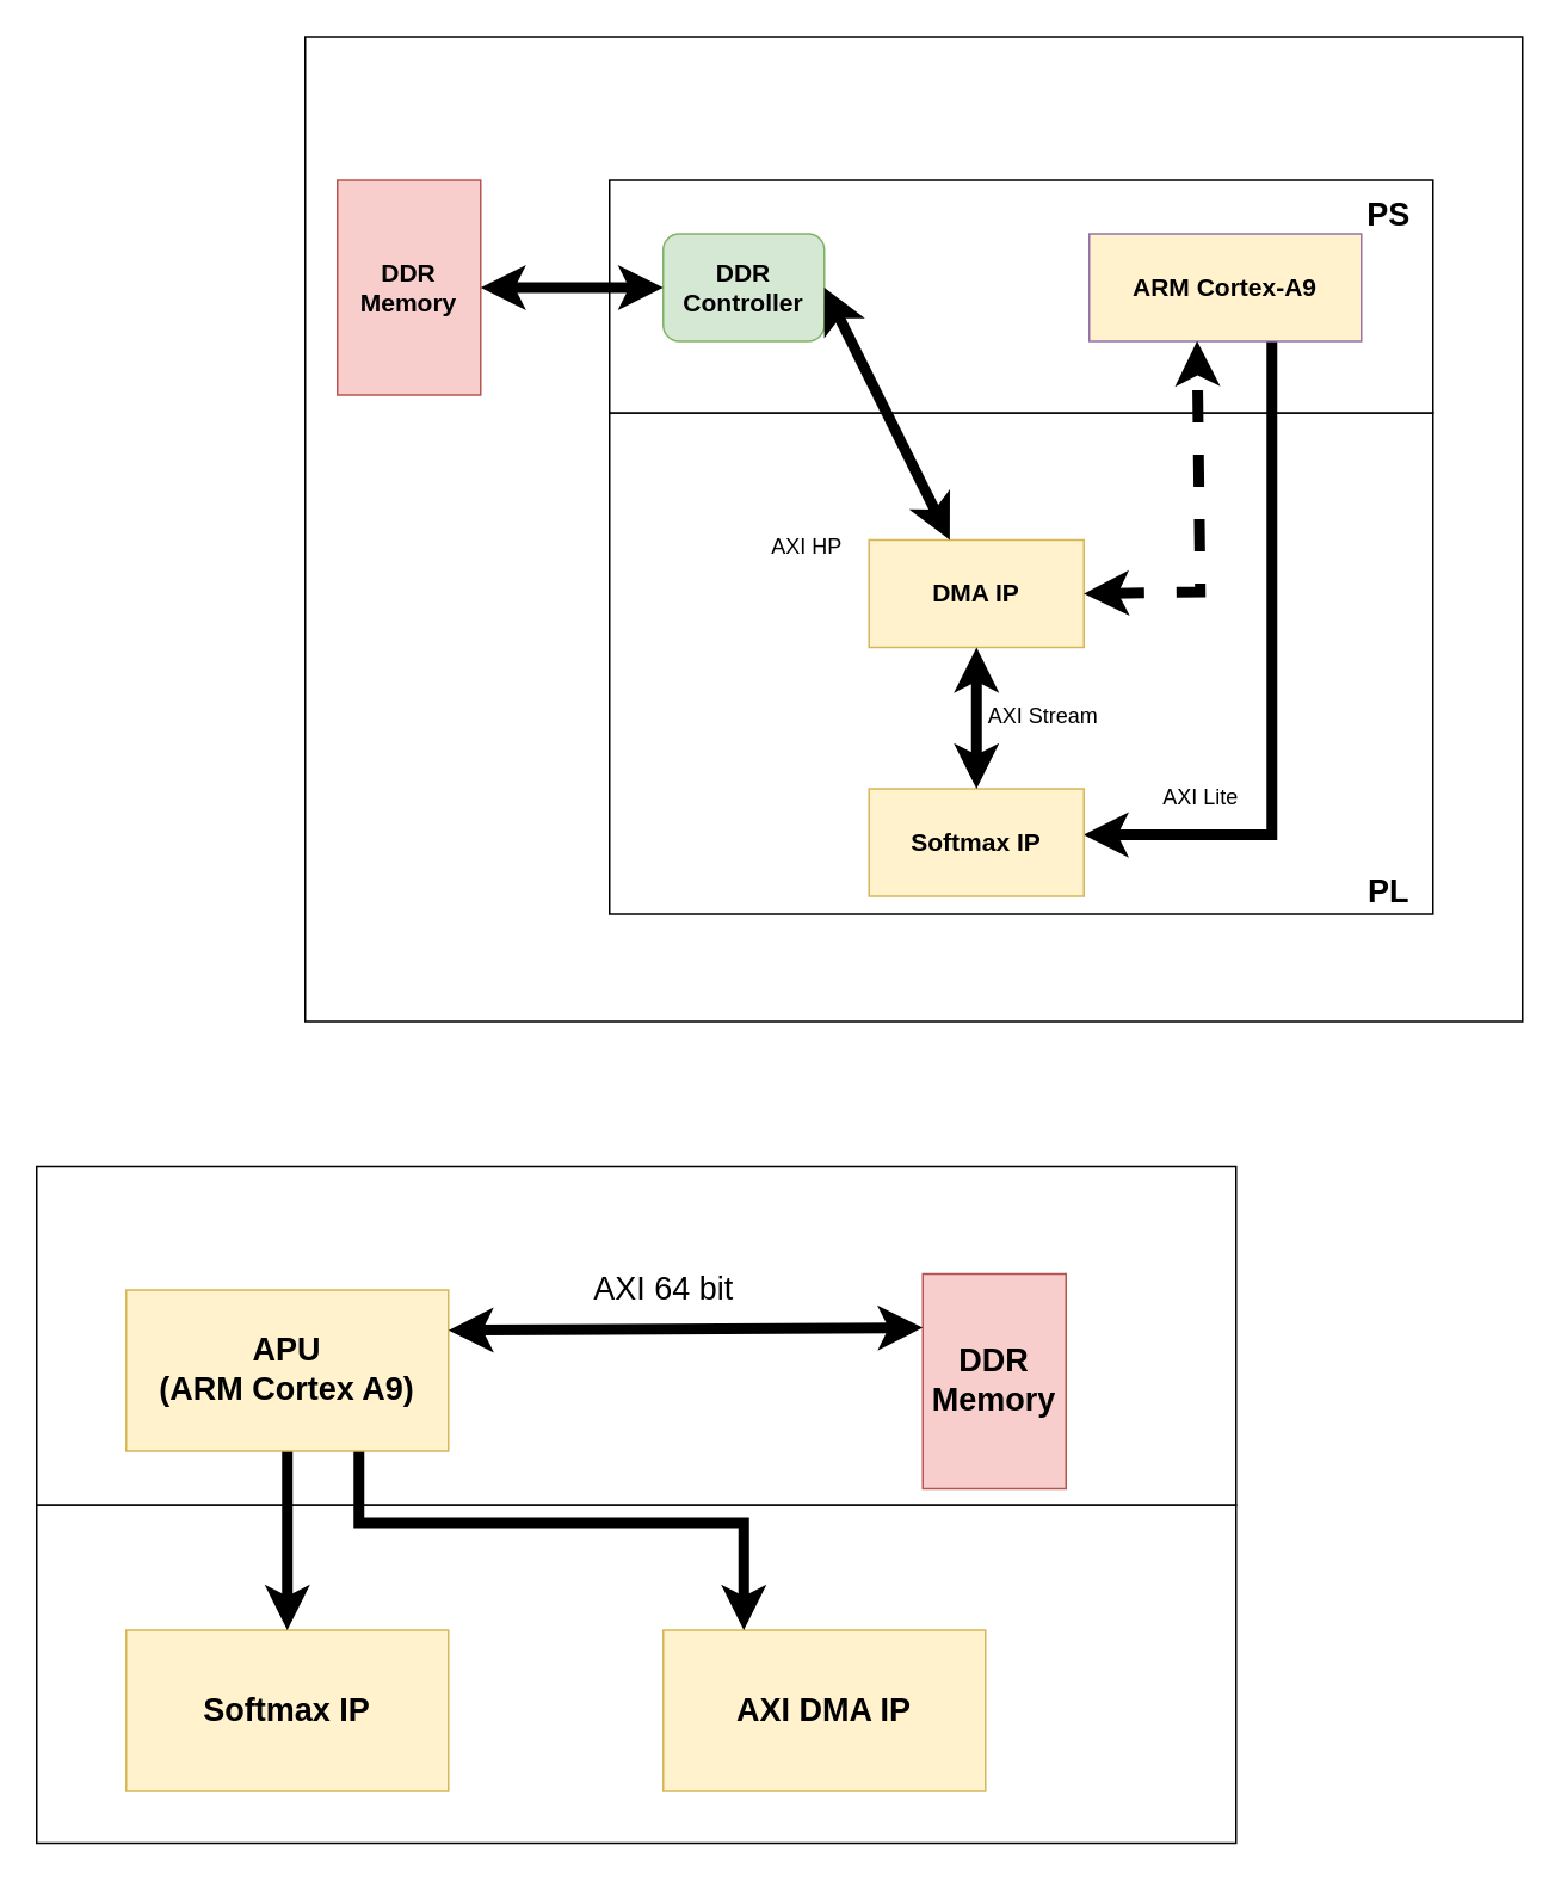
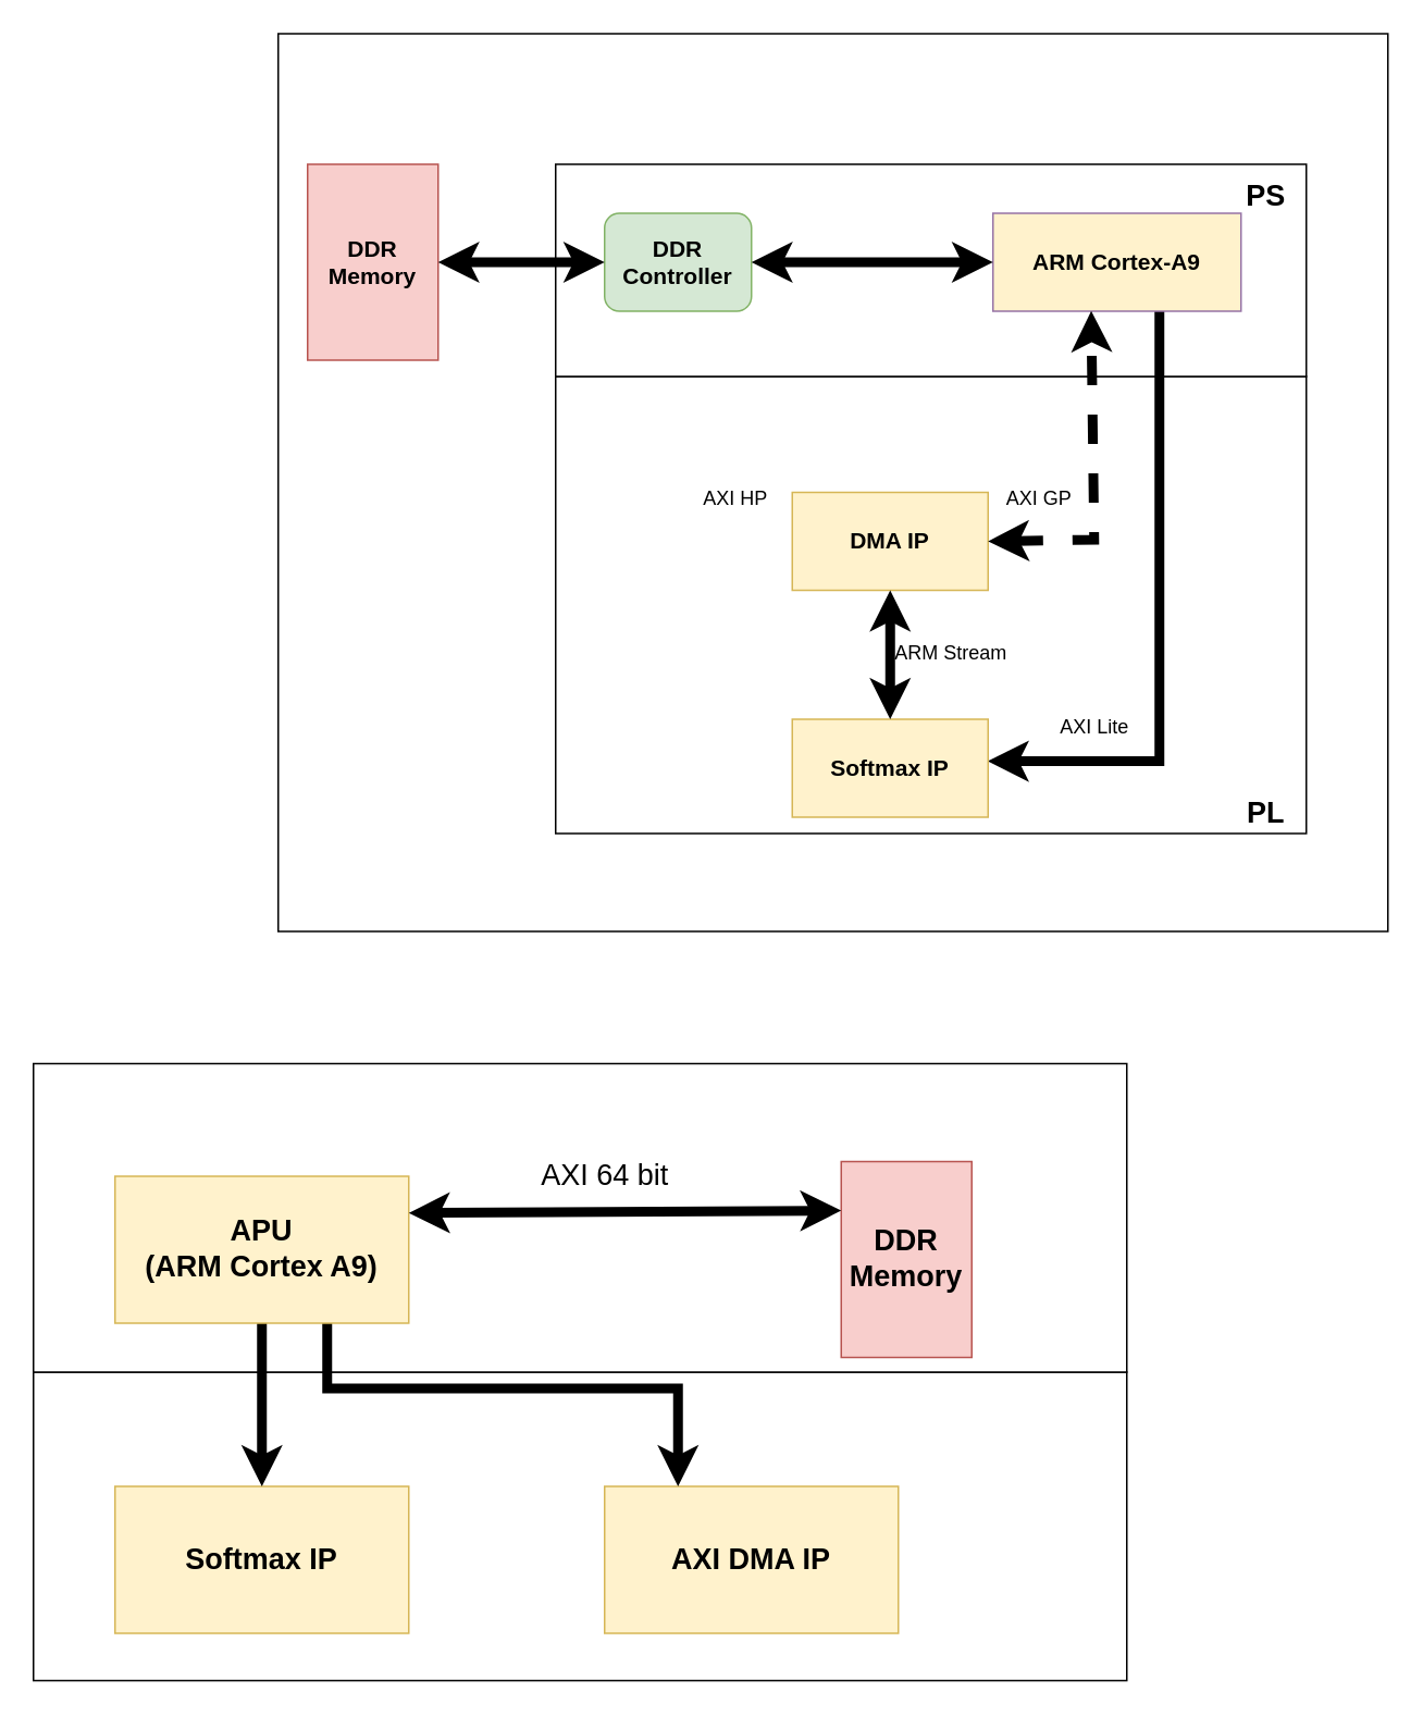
  <mxCell id="0" />
  <mxCell id="1" parent="0" />
  <mxCell id="2" value="" style="rounded=0;whiteSpace=wrap;html=1;fontSize=18;" vertex="1" parent="1"><mxGeometry x="20" y="840" width="670" height="189" as="geometry" /></mxCell>
  <mxCell id="3" value="" style="rounded=0;whiteSpace=wrap;html=1;fontSize=18;" vertex="1" parent="1"><mxGeometry x="20" y="651" width="670" height="189" as="geometry" /></mxCell>
  <mxCell id="4" value="" style="rounded=0;whiteSpace=wrap;html=1;fontSize=18;" vertex="1" parent="1"><mxGeometry y="20" width="680" height="550" as="geometry" x="170" /></mxCell>
  <mxCell id="5" value="" style="rounded=0;whiteSpace=wrap;html=1;fontSize=10;" vertex="1" parent="1"><mxGeometry x="340" y="230" width="460" height="280" as="geometry" /></mxCell>
  <mxCell id="6" value="" style="rounded=0;whiteSpace=wrap;html=1;fontSize=10;" vertex="1" parent="1"><mxGeometry x="340" y="100" width="460" height="130" as="geometry" /></mxCell>
  <mxCell id="7" style="edgeStyle=orthogonalEdgeStyle;rounded=0;orthogonalLoop=1;jettySize=auto;html=1;entryX=0.998;entryY=0.429;entryDx=0;entryDy=0;entryPerimeter=0;strokeWidth=6;fontSize=12;" edge="1" parent="1" source="8" target="11"><mxGeometry relative="1" as="geometry"><Array as="points"><mxPoint x="710" y="466" /></Array></mxGeometry></mxCell>
  <mxCell id="8" value="&lt;b&gt;&lt;font style=&quot;font-size: 14px;&quot;&gt;ARM Cortex-A9&lt;/font&gt;&lt;br&gt;&lt;/b&gt;" style="rounded=0;whiteSpace=wrap;html=1;fillColor=#fff2cc;strokeColor=#9673a6;" vertex="1" parent="1"><mxGeometry x="608" y="130" width="152" height="60" as="geometry" /></mxCell>
  <mxCell id="9" value="&lt;b&gt;&lt;font style=&quot;font-size: 14px;&quot;&gt;DDR &lt;br&gt;Controller&lt;/font&gt;&lt;/b&gt;" style="whiteSpace=wrap;html=1;fillColor=#d5e8d4;strokeColor=#82b366;rounded=1;" vertex="1" parent="1"><mxGeometry x="370" y="130" width="90" height="60" as="geometry" /></mxCell>
  <mxCell id="10" value="&lt;b&gt;&lt;font style=&quot;font-size: 14px;&quot;&gt;DMA IP&lt;/font&gt;&lt;/b&gt;" style="rounded=0;whiteSpace=wrap;html=1;fillColor=#fff2cc;strokeColor=#d6b656;" vertex="1" parent="1"><mxGeometry x="485" y="301" width="120" height="60" as="geometry" /></mxCell>
  <mxCell id="11" value="&lt;b&gt;&lt;font style=&quot;font-size: 14px;&quot;&gt;Softmax IP&lt;/font&gt;&lt;/b&gt;" style="rounded=0;whiteSpace=wrap;html=1;fillColor=#fff2cc;strokeColor=#d6b656;" vertex="1" parent="1"><mxGeometry x="485" y="440" width="120" height="60" as="geometry" /></mxCell>
- <mxCell id="13" value="&lt;font style=&quot;font-size: 12px;&quot;&gt;AXI Stream&lt;/font&gt;" style="text;html=1;align=center;verticalAlign=middle;resizable=0;points=[];autosize=1;strokeColor=none;fillColor=none;" vertex="1" parent="1"><mxGeometry x="542" y="385" width="80" height="30" as="geometry" /></mxCell>
+ <mxCell id="12" value="&lt;font style=&quot;font-size: 12px;&quot;&gt;AXI GP&lt;/font&gt;" style="text;html=1;align=center;verticalAlign=middle;resizable=0;points=[];autosize=1;strokeColor=none;fillColor=none;" vertex="1" parent="1"><mxGeometry x="606" y="290" width="60" height="30" as="geometry" /></mxCell>
+ <mxCell id="13" value="&lt;font style=&quot;font-size: 12px;&quot;&gt;ARM Stream&lt;/font&gt;" style="text;html=1;align=center;verticalAlign=middle;resizable=0;points=[];autosize=1;strokeColor=none;fillColor=none;" vertex="1" parent="1"><mxGeometry x="542" y="385" width="80" height="30" as="geometry" /></mxCell>
  <mxCell id="14" value="&lt;b&gt;&lt;font style=&quot;font-size: 14px;&quot;&gt;DDR Memory&lt;/font&gt;&lt;/b&gt;" style="rounded=0;whiteSpace=wrap;html=1;fontSize=10;fillColor=#f8cecc;strokeColor=#b85450;" vertex="1" parent="1"><mxGeometry x="188" y="100" width="80" height="120" as="geometry" /></mxCell>
  <mxCell id="15" value="&lt;font style=&quot;font-size: 18px;&quot;&gt;&lt;b&gt;PS&lt;/b&gt;&lt;/font&gt;" style="text;html=1;align=center;verticalAlign=middle;resizable=0;points=[];autosize=1;strokeColor=none;fillColor=none;fontSize=10;" vertex="1" parent="1"><mxGeometry x="750" y="100" width="50" height="40" as="geometry" /></mxCell>
  <mxCell id="16" value="&lt;font style=&quot;font-size: 18px;&quot;&gt;&lt;b&gt;PL&lt;/b&gt;&lt;/font&gt;" style="text;html=1;align=center;verticalAlign=middle;resizable=0;points=[];autosize=1;strokeColor=none;fillColor=none;fontSize=10;" vertex="1" parent="1"><mxGeometry x="750" y="478" width="50" height="40" as="geometry" /></mxCell>
  <mxCell id="17" value="&lt;b&gt;&lt;font style=&quot;font-size: 18px;&quot;&gt;AXI DMA IP&lt;/font&gt;&lt;/b&gt;" style="rounded=0;whiteSpace=wrap;html=1;fillColor=#fff2cc;strokeColor=#d6b656;" vertex="1" parent="1"><mxGeometry x="370" y="910" width="180" height="90" as="geometry" /></mxCell>
  <mxCell id="18" value="&lt;b&gt;&lt;font style=&quot;font-size: 18px;&quot;&gt;Softmax IP&lt;/font&gt;&lt;/b&gt;" style="rounded=0;whiteSpace=wrap;html=1;fillColor=#fff2cc;strokeColor=#d6b656;" vertex="1" parent="1"><mxGeometry x="70" y="910" width="180" height="90" as="geometry" /></mxCell>
  <mxCell id="19" value="&lt;b&gt;&lt;font style=&quot;font-size: 18px;&quot;&gt;DDR Memory&lt;/font&gt;&lt;/b&gt;" style="rounded=0;whiteSpace=wrap;html=1;fontSize=10;fillColor=#f8cecc;strokeColor=#b85450;" vertex="1" parent="1"><mxGeometry x="515" y="711" width="80" height="120" as="geometry" /></mxCell>
  <mxCell id="20" style="edgeStyle=orthogonalEdgeStyle;rounded=0;orthogonalLoop=1;jettySize=auto;html=1;strokeWidth=6;fontSize=18;" edge="1" parent="1" source="22" target="18"><mxGeometry relative="1" as="geometry" /></mxCell>
  <mxCell id="21" style="edgeStyle=orthogonalEdgeStyle;rounded=0;orthogonalLoop=1;jettySize=auto;html=1;entryX=0.25;entryY=0;entryDx=0;entryDy=0;strokeWidth=6;fontSize=18;" edge="1" parent="1" source="22" target="17"><mxGeometry relative="1" as="geometry"><Array as="points"><mxPoint x="200" y="850" /><mxPoint x="415" y="850" /></Array></mxGeometry></mxCell>
  <mxCell id="22" value="&lt;b&gt;&lt;font style=&quot;font-size: 18px;&quot;&gt;APU&lt;br&gt;(ARM Cortex A9)&lt;/font&gt;&lt;br&gt;&lt;/b&gt;" style="rounded=0;whiteSpace=wrap;html=1;fillColor=#fff2cc;strokeColor=#d6b656;" vertex="1" parent="1"><mxGeometry x="70" y="720" width="180" height="90" as="geometry" /></mxCell>
  <mxCell id="23" value="" style="endArrow=classic;startArrow=classic;html=1;rounded=0;strokeWidth=6;fontSize=18;exitX=1;exitY=0.25;exitDx=0;exitDy=0;entryX=0;entryY=0.25;entryDx=0;entryDy=0;" edge="1" parent="1" source="22" target="19"><mxGeometry width="50" height="50" relative="1" as="geometry"><mxPoint x="338" y="780" as="sourcePoint" /><mxPoint x="388" y="730" as="targetPoint" /></mxGeometry></mxCell>
  <mxCell id="24" value="AXI 64 bit" style="text;html=1;align=center;verticalAlign=middle;resizable=0;points=[];autosize=1;strokeColor=none;fillColor=none;fontSize=18;" vertex="1" parent="1"><mxGeometry x="320" y="700" width="100" height="40" as="geometry" /></mxCell>
- <mxCell id="25" value="" style="endArrow=classic;startArrow=classic;html=1;rounded=0;strokeWidth=6;fontSize=18;exitX=1;exitY=0.5;exitDx=0;exitDy=0;" edge="1" parent="1" source="9" target="10"><mxGeometry width="50" height="50" relative="1" as="geometry"><mxPoint x="500" y="170" as="sourcePoint" /><mxPoint x="550" y="120" as="targetPoint" /></mxGeometry></mxCell>
+ <mxCell id="25" value="" style="endArrow=classic;startArrow=classic;html=1;rounded=0;strokeWidth=6;fontSize=18;exitX=1;exitY=0.5;exitDx=0;exitDy=0;entryX=0;entryY=0.5;entryDx=0;entryDy=0;" edge="1" parent="1" source="9" target="8"><mxGeometry width="50" height="50" relative="1" as="geometry"><mxPoint x="500" y="170" as="sourcePoint" /><mxPoint x="550" y="120" as="targetPoint" /></mxGeometry></mxCell>
  <mxCell id="26" value="" style="endArrow=classic;startArrow=classic;html=1;rounded=0;strokeWidth=6;fontSize=18;exitX=1;exitY=0.5;exitDx=0;exitDy=0;entryX=0;entryY=0.5;entryDx=0;entryDy=0;" edge="1" parent="1" source="14" target="9"><mxGeometry width="50" height="50" relative="1" as="geometry"><mxPoint x="280" y="154.5" as="sourcePoint" /><mxPoint x="380" y="154.5" as="targetPoint" /></mxGeometry></mxCell>
  <mxCell id="27" value="" style="endArrow=classic;startArrow=classic;html=1;rounded=0;strokeWidth=6;fontSize=14;entryX=0.5;entryY=1;entryDx=0;entryDy=0;exitX=0.5;exitY=0;exitDx=0;exitDy=0;" edge="1" parent="1" source="11" target="10"><mxGeometry width="50" height="50" relative="1" as="geometry"><mxPoint x="515" y="440" as="sourcePoint" /><mxPoint x="565" y="390" as="targetPoint" /></mxGeometry></mxCell>
  <mxCell id="28" value="" style="endArrow=classic;startArrow=classic;html=1;rounded=0;strokeWidth=6;fontSize=14;entryX=0.396;entryY=0.998;entryDx=0;entryDy=0;exitX=1;exitY=0.5;exitDx=0;exitDy=0;entryPerimeter=0;dashed=1;" edge="1" parent="1" source="10" target="8"><mxGeometry width="50" height="50" relative="1" as="geometry"><mxPoint x="700" y="331" as="sourcePoint" /><mxPoint x="630" y="190" as="targetPoint" /><Array as="points"><mxPoint x="670" y="330" /></Array></mxGeometry></mxCell>
  <mxCell id="29" value="&lt;font style=&quot;font-size: 12px;&quot;&gt;AXI HP&lt;/font&gt;" style="text;html=1;align=center;verticalAlign=middle;resizable=0;points=[];autosize=1;strokeColor=none;fillColor=none;" vertex="1" parent="1"><mxGeometry x="420" y="290" width="60" height="30" as="geometry" /></mxCell>
  <mxCell id="30" value="&lt;font style=&quot;font-size: 12px;&quot;&gt;AXI Lite&lt;/font&gt;" style="text;html=1;align=center;verticalAlign=middle;resizable=0;points=[];autosize=1;strokeColor=none;fillColor=none;" vertex="1" parent="1"><mxGeometry x="635" y="430" width="70" height="30" as="geometry" /></mxCell>
